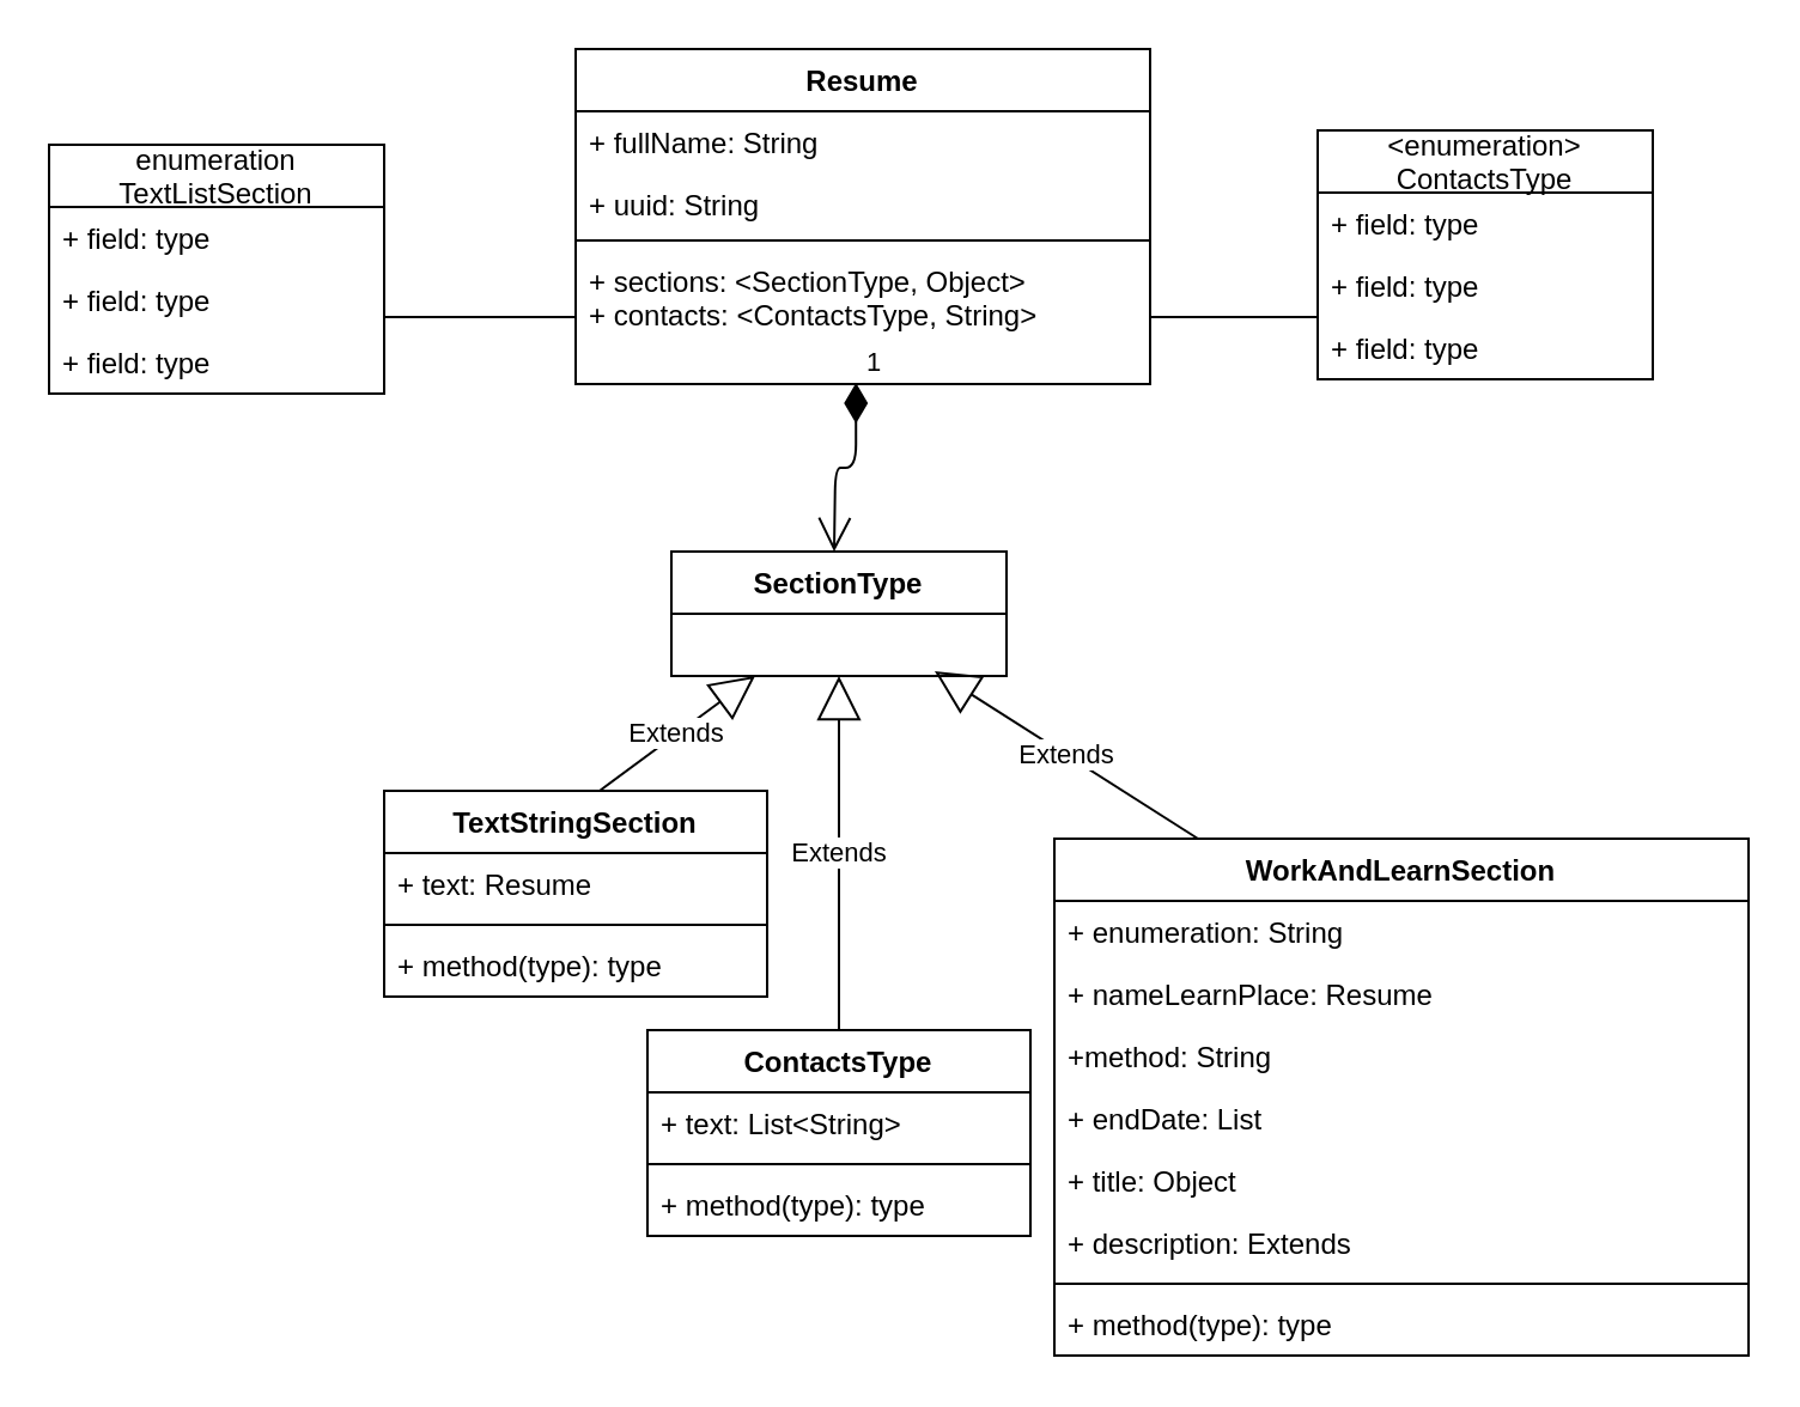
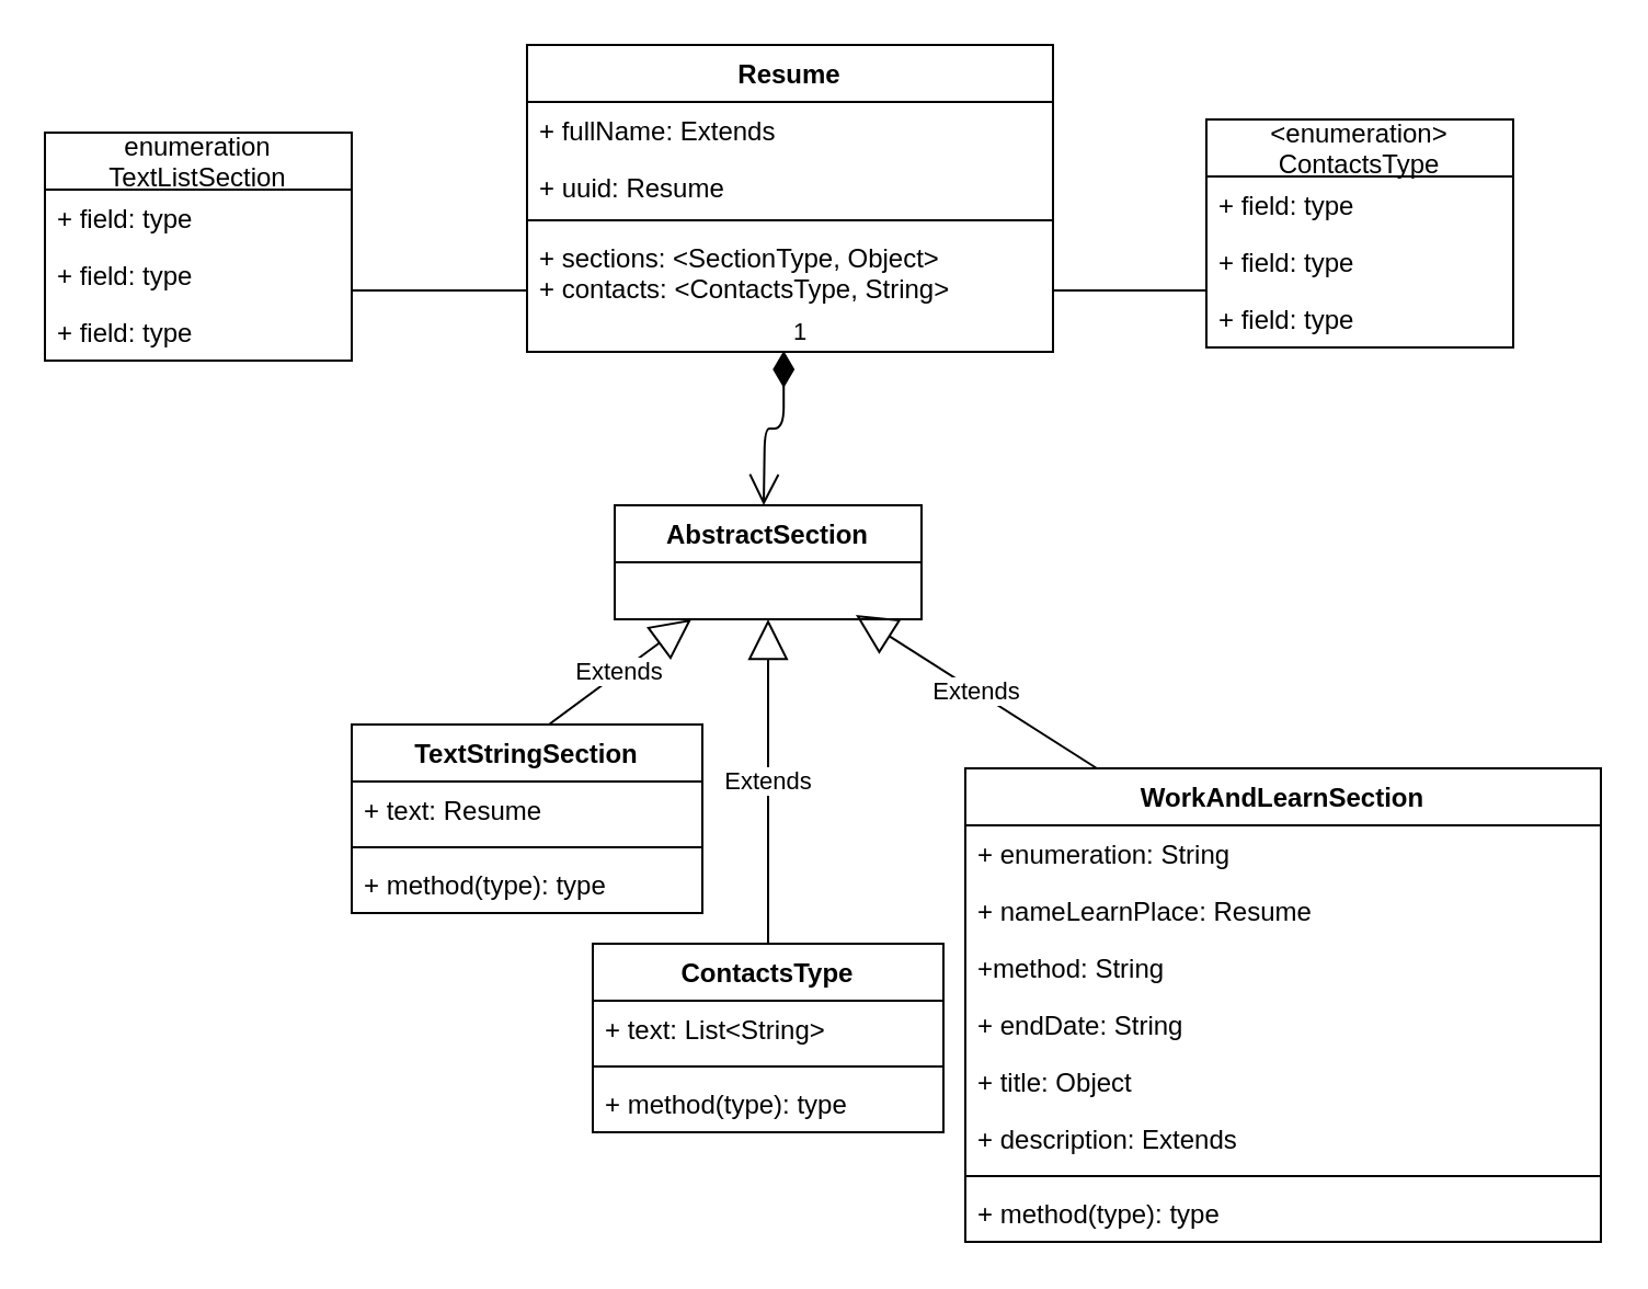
  <mxCell id="0" />
  <mxCell id="1" parent="0" />
  <mxCell id="2" value="Resume" style="swimlane;fontStyle=1;align=center;verticalAlign=top;childLayout=stackLayout;horizontal=1;startSize=26;horizontalStack=0;resizeParent=1;resizeParentMax=0;resizeLast=0;collapsible=1;marginBottom=0;" vertex="1" parent="1"><mxGeometry x="240" y="20" width="240" height="140" as="geometry" /></mxCell>
- <mxCell id="3" value="+ fullName: String" style="text;strokeColor=none;fillColor=none;align=left;verticalAlign=top;spacingLeft=4;spacingRight=4;overflow=hidden;rotatable=0;points=[[0,0.5],[1,0.5]];portConstraint=eastwest;" vertex="1" parent="2"><mxGeometry y="26" width="240" height="26" as="geometry" /></mxCell>
- <mxCell id="4" value="+ uuid: String&#10;" style="text;strokeColor=none;fillColor=none;align=left;verticalAlign=top;spacingLeft=4;spacingRight=4;overflow=hidden;rotatable=0;points=[[0,0.5],[1,0.5]];portConstraint=eastwest;" vertex="1" parent="2"><mxGeometry y="52" width="240" height="24" as="geometry" /></mxCell>
+ <mxCell id="3" value="+ fullName: Extends" style="text;strokeColor=none;fillColor=none;align=left;verticalAlign=top;spacingLeft=4;spacingRight=4;overflow=hidden;rotatable=0;points=[[0,0.5],[1,0.5]];portConstraint=eastwest;" vertex="1" parent="2"><mxGeometry y="26" width="240" height="26" as="geometry" /></mxCell>
+ <mxCell id="4" value="+ uuid: Resume&#10;" style="text;strokeColor=none;fillColor=none;align=left;verticalAlign=top;spacingLeft=4;spacingRight=4;overflow=hidden;rotatable=0;points=[[0,0.5],[1,0.5]];portConstraint=eastwest;" vertex="1" parent="2"><mxGeometry y="52" width="240" height="24" as="geometry" /></mxCell>
  <mxCell id="5" value="" style="line;strokeWidth=1;fillColor=none;align=left;verticalAlign=middle;spacingTop=-1;spacingLeft=3;spacingRight=3;rotatable=0;labelPosition=right;points=[];portConstraint=eastwest;" vertex="1" parent="2"><mxGeometry y="76" width="240" height="8" as="geometry" /></mxCell>
  <mxCell id="6" value="+ sections: &lt;SectionType, Object&gt;&#10;+ contacts: &lt;ContactsType, String&gt;" style="text;strokeColor=none;fillColor=none;align=left;verticalAlign=top;spacingLeft=4;spacingRight=4;overflow=hidden;rotatable=0;points=[[0,0.5],[1,0.5]];portConstraint=eastwest;" vertex="1" parent="2"><mxGeometry y="84" width="240" height="56" as="geometry" /></mxCell>
  <mxCell id="7" value="1" style="endArrow=open;html=1;endSize=12;startArrow=diamondThin;startSize=14;startFill=1;edgeStyle=orthogonalEdgeStyle;align=left;verticalAlign=bottom;exitX=0.488;exitY=0.992;exitDx=0;exitDy=0;exitPerimeter=0;" edge="1" parent="1" source="6"><mxGeometry x="-1" y="3" relative="1" as="geometry"><mxPoint x="180" y="270" as="sourcePoint" /><mxPoint x="348" y="230" as="targetPoint" /></mxGeometry></mxCell>
- <mxCell id="8" value="SectionType" style="swimlane;fontStyle=1;childLayout=stackLayout;horizontal=1;startSize=26;fillColor=none;horizontalStack=0;resizeParent=1;resizeParentMax=0;resizeLast=0;collapsible=1;marginBottom=0;" vertex="1" parent="1"><mxGeometry x="280" y="230" width="140" height="52" as="geometry" /></mxCell>
+ <mxCell id="8" value="AbstractSection" style="swimlane;fontStyle=1;childLayout=stackLayout;horizontal=1;startSize=26;fillColor=none;horizontalStack=0;resizeParent=1;resizeParentMax=0;resizeLast=0;collapsible=1;marginBottom=0;" vertex="1" parent="1"><mxGeometry x="280" y="230" width="140" height="52" as="geometry" /></mxCell>
  <mxCell id="9" value="Extends" style="endArrow=block;endSize=16;endFill=0;html=1;entryX=0.25;entryY=1;entryDx=0;entryDy=0;" edge="1" parent="1" target="8"><mxGeometry width="160" relative="1" as="geometry"><mxPoint x="250" y="330" as="sourcePoint" /><mxPoint x="340" y="270" as="targetPoint" /></mxGeometry></mxCell>
  <mxCell id="10" value="TextStringSection" style="swimlane;fontStyle=1;align=center;verticalAlign=top;childLayout=stackLayout;horizontal=1;startSize=26;horizontalStack=0;resizeParent=1;resizeParentMax=0;resizeLast=0;collapsible=1;marginBottom=0;" vertex="1" parent="1"><mxGeometry x="160" y="330" width="160" height="86" as="geometry" /></mxCell>
  <mxCell id="11" value="+ text: Resume" style="text;strokeColor=none;fillColor=none;align=left;verticalAlign=top;spacingLeft=4;spacingRight=4;overflow=hidden;rotatable=0;points=[[0,0.5],[1,0.5]];portConstraint=eastwest;" vertex="1" parent="10"><mxGeometry y="26" width="160" height="26" as="geometry" /></mxCell>
  <mxCell id="12" value="" style="line;strokeWidth=1;fillColor=none;align=left;verticalAlign=middle;spacingTop=-1;spacingLeft=3;spacingRight=3;rotatable=0;labelPosition=right;points=[];portConstraint=eastwest;" vertex="1" parent="10"><mxGeometry y="52" width="160" height="8" as="geometry" /></mxCell>
  <mxCell id="13" value="+ method(type): type" style="text;strokeColor=none;fillColor=none;align=left;verticalAlign=top;spacingLeft=4;spacingRight=4;overflow=hidden;rotatable=0;points=[[0,0.5],[1,0.5]];portConstraint=eastwest;" vertex="1" parent="10"><mxGeometry y="60" width="160" height="26" as="geometry" /></mxCell>
  <mxCell id="14" value="Extends" style="endArrow=block;endSize=16;endFill=0;html=1;entryX=0.5;entryY=1;entryDx=0;entryDy=0;" edge="1" parent="1" target="8"><mxGeometry width="160" relative="1" as="geometry"><mxPoint x="350" y="430" as="sourcePoint" /><mxPoint x="520" y="290" as="targetPoint" /></mxGeometry></mxCell>
  <mxCell id="15" value="ContactsType" style="swimlane;fontStyle=1;align=center;verticalAlign=top;childLayout=stackLayout;horizontal=1;startSize=26;horizontalStack=0;resizeParent=1;resizeParentMax=0;resizeLast=0;collapsible=1;marginBottom=0;" vertex="1" parent="1"><mxGeometry x="270" y="430" width="160" height="86" as="geometry" /></mxCell>
  <mxCell id="16" value="+ text: List&lt;String&gt;" style="text;strokeColor=none;fillColor=none;align=left;verticalAlign=top;spacingLeft=4;spacingRight=4;overflow=hidden;rotatable=0;points=[[0,0.5],[1,0.5]];portConstraint=eastwest;" vertex="1" parent="15"><mxGeometry y="26" width="160" height="26" as="geometry" /></mxCell>
  <mxCell id="17" value="" style="line;strokeWidth=1;fillColor=none;align=left;verticalAlign=middle;spacingTop=-1;spacingLeft=3;spacingRight=3;rotatable=0;labelPosition=right;points=[];portConstraint=eastwest;" vertex="1" parent="15"><mxGeometry y="52" width="160" height="8" as="geometry" /></mxCell>
  <mxCell id="18" value="+ method(type): type" style="text;strokeColor=none;fillColor=none;align=left;verticalAlign=top;spacingLeft=4;spacingRight=4;overflow=hidden;rotatable=0;points=[[0,0.5],[1,0.5]];portConstraint=eastwest;" vertex="1" parent="15"><mxGeometry y="60" width="160" height="26" as="geometry" /></mxCell>
  <mxCell id="19" value="Extends" style="endArrow=block;endSize=16;endFill=0;html=1;" edge="1" parent="1"><mxGeometry width="160" relative="1" as="geometry"><mxPoint x="500" y="350" as="sourcePoint" /><mxPoint x="390" y="280" as="targetPoint" /></mxGeometry></mxCell>
  <mxCell id="20" value="WorkAndLearnSection" style="swimlane;fontStyle=1;align=center;verticalAlign=top;childLayout=stackLayout;horizontal=1;startSize=26;horizontalStack=0;resizeParent=1;resizeParentMax=0;resizeLast=0;collapsible=1;marginBottom=0;" vertex="1" parent="1"><mxGeometry x="440" y="350" width="290" height="216" as="geometry" /></mxCell>
  <mxCell id="21" value="+ enumeration: String" style="text;strokeColor=none;fillColor=none;align=left;verticalAlign=top;spacingLeft=4;spacingRight=4;overflow=hidden;rotatable=0;points=[[0,0.5],[1,0.5]];portConstraint=eastwest;" vertex="1" parent="20"><mxGeometry y="26" width="290" height="26" as="geometry" /></mxCell>
  <mxCell id="22" value="+ nameLearnPlace: Resume" style="text;strokeColor=none;fillColor=none;align=left;verticalAlign=top;spacingLeft=4;spacingRight=4;overflow=hidden;rotatable=0;points=[[0,0.5],[1,0.5]];portConstraint=eastwest;" vertex="1" parent="20"><mxGeometry y="52" width="290" height="26" as="geometry" /></mxCell>
  <mxCell id="23" value="+method: String" style="text;strokeColor=none;fillColor=none;align=left;verticalAlign=top;spacingLeft=4;spacingRight=4;overflow=hidden;rotatable=0;points=[[0,0.5],[1,0.5]];portConstraint=eastwest;" vertex="1" parent="20"><mxGeometry y="78" width="290" height="26" as="geometry" /></mxCell>
- <mxCell id="24" value="+ endDate: List" style="text;strokeColor=none;fillColor=none;align=left;verticalAlign=top;spacingLeft=4;spacingRight=4;overflow=hidden;rotatable=0;points=[[0,0.5],[1,0.5]];portConstraint=eastwest;" vertex="1" parent="20"><mxGeometry y="104" width="290" height="26" as="geometry" /></mxCell>
+ <mxCell id="24" value="+ endDate: String" style="text;strokeColor=none;fillColor=none;align=left;verticalAlign=top;spacingLeft=4;spacingRight=4;overflow=hidden;rotatable=0;points=[[0,0.5],[1,0.5]];portConstraint=eastwest;" vertex="1" parent="20"><mxGeometry y="104" width="290" height="26" as="geometry" /></mxCell>
  <mxCell id="25" value="+ title: Object" style="text;strokeColor=none;fillColor=none;align=left;verticalAlign=top;spacingLeft=4;spacingRight=4;overflow=hidden;rotatable=0;points=[[0,0.5],[1,0.5]];portConstraint=eastwest;" vertex="1" parent="20"><mxGeometry y="130" width="290" height="26" as="geometry" /></mxCell>
  <mxCell id="26" value="+ description: Extends" style="text;strokeColor=none;fillColor=none;align=left;verticalAlign=top;spacingLeft=4;spacingRight=4;overflow=hidden;rotatable=0;points=[[0,0.5],[1,0.5]];portConstraint=eastwest;" vertex="1" parent="20"><mxGeometry y="156" width="290" height="26" as="geometry" /></mxCell>
  <mxCell id="27" value="" style="line;strokeWidth=1;fillColor=none;align=left;verticalAlign=middle;spacingTop=-1;spacingLeft=3;spacingRight=3;rotatable=0;labelPosition=right;points=[];portConstraint=eastwest;" vertex="1" parent="20"><mxGeometry y="182" width="290" height="8" as="geometry" /></mxCell>
  <mxCell id="28" value="+ method(type): type" style="text;strokeColor=none;fillColor=none;align=left;verticalAlign=top;spacingLeft=4;spacingRight=4;overflow=hidden;rotatable=0;points=[[0,0.5],[1,0.5]];portConstraint=eastwest;" vertex="1" parent="20"><mxGeometry y="190" width="290" height="26" as="geometry" /></mxCell>
  <mxCell id="29" value="" style="line;strokeWidth=1;fillColor=none;align=left;verticalAlign=middle;spacingTop=-1;spacingLeft=3;spacingRight=3;rotatable=0;labelPosition=right;points=[];portConstraint=eastwest;" vertex="1" parent="1"><mxGeometry x="160" y="128" width="80" height="8" as="geometry" /></mxCell>
  <mxCell id="30" value="" style="line;strokeWidth=1;fillColor=none;align=left;verticalAlign=middle;spacingTop=-1;spacingLeft=3;spacingRight=3;rotatable=0;labelPosition=right;points=[];portConstraint=eastwest;" vertex="1" parent="1"><mxGeometry x="480" y="128" width="70" height="8" as="geometry" /></mxCell>
  <mxCell id="31" value="enumeration&#10;TextListSection" style="swimlane;fontStyle=0;childLayout=stackLayout;horizontal=1;startSize=26;fillColor=none;horizontalStack=0;resizeParent=1;resizeParentMax=0;resizeLast=0;collapsible=1;marginBottom=0;" vertex="1" parent="1"><mxGeometry x="20" y="60" width="140" height="104" as="geometry" /></mxCell>
  <mxCell id="32" value="+ field: type" style="text;strokeColor=none;fillColor=none;align=left;verticalAlign=top;spacingLeft=4;spacingRight=4;overflow=hidden;rotatable=0;points=[[0,0.5],[1,0.5]];portConstraint=eastwest;" vertex="1" parent="31"><mxGeometry y="26" width="140" height="26" as="geometry" /></mxCell>
  <mxCell id="33" value="+ field: type" style="text;strokeColor=none;fillColor=none;align=left;verticalAlign=top;spacingLeft=4;spacingRight=4;overflow=hidden;rotatable=0;points=[[0,0.5],[1,0.5]];portConstraint=eastwest;" vertex="1" parent="31"><mxGeometry y="52" width="140" height="26" as="geometry" /></mxCell>
  <mxCell id="34" value="+ field: type" style="text;strokeColor=none;fillColor=none;align=left;verticalAlign=top;spacingLeft=4;spacingRight=4;overflow=hidden;rotatable=0;points=[[0,0.5],[1,0.5]];portConstraint=eastwest;" vertex="1" parent="31"><mxGeometry y="78" width="140" height="26" as="geometry" /></mxCell>
  <mxCell id="35" value="&lt;enumeration&gt;&#10;ContactsType" style="swimlane;fontStyle=0;childLayout=stackLayout;horizontal=1;startSize=26;fillColor=none;horizontalStack=0;resizeParent=1;resizeParentMax=0;resizeLast=0;collapsible=1;marginBottom=0;" vertex="1" parent="1"><mxGeometry x="550" y="54" width="140" height="104" as="geometry" /></mxCell>
  <mxCell id="36" value="+ field: type" style="text;strokeColor=none;fillColor=none;align=left;verticalAlign=top;spacingLeft=4;spacingRight=4;overflow=hidden;rotatable=0;points=[[0,0.5],[1,0.5]];portConstraint=eastwest;" vertex="1" parent="35"><mxGeometry y="26" width="140" height="26" as="geometry" /></mxCell>
  <mxCell id="37" value="+ field: type" style="text;strokeColor=none;fillColor=none;align=left;verticalAlign=top;spacingLeft=4;spacingRight=4;overflow=hidden;rotatable=0;points=[[0,0.5],[1,0.5]];portConstraint=eastwest;" vertex="1" parent="35"><mxGeometry y="52" width="140" height="26" as="geometry" /></mxCell>
  <mxCell id="38" value="+ field: type" style="text;strokeColor=none;fillColor=none;align=left;verticalAlign=top;spacingLeft=4;spacingRight=4;overflow=hidden;rotatable=0;points=[[0,0.5],[1,0.5]];portConstraint=eastwest;" vertex="1" parent="35"><mxGeometry y="78" width="140" height="26" as="geometry" /></mxCell>
